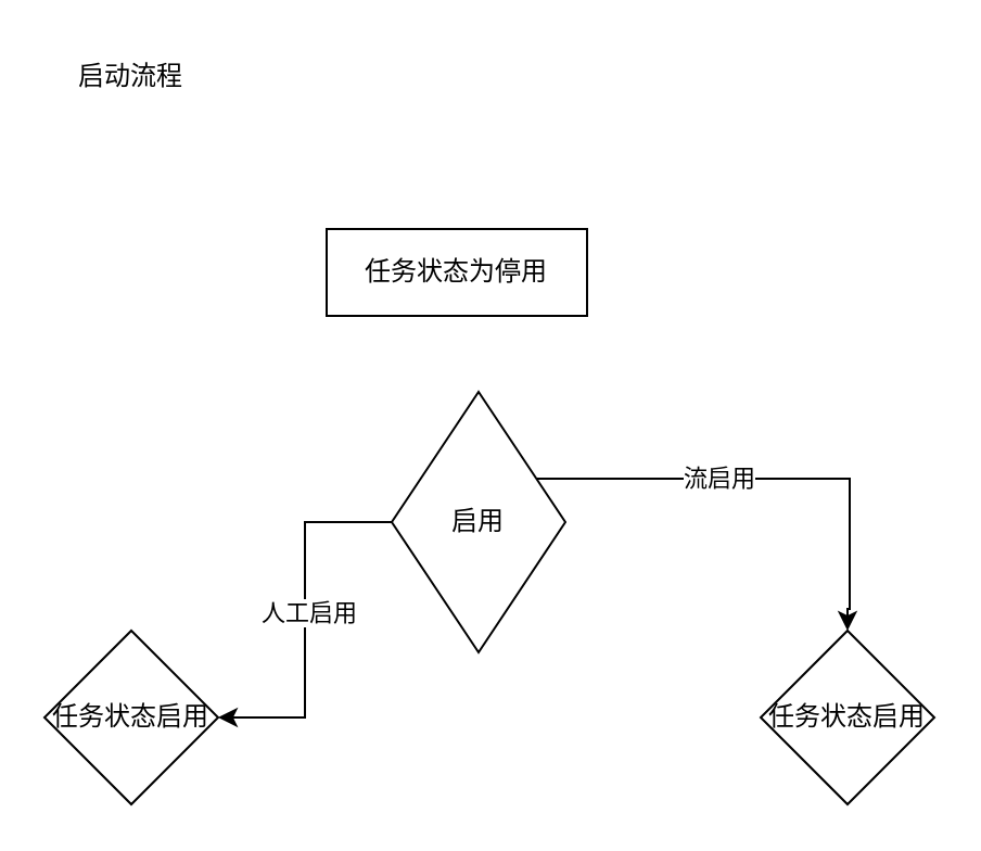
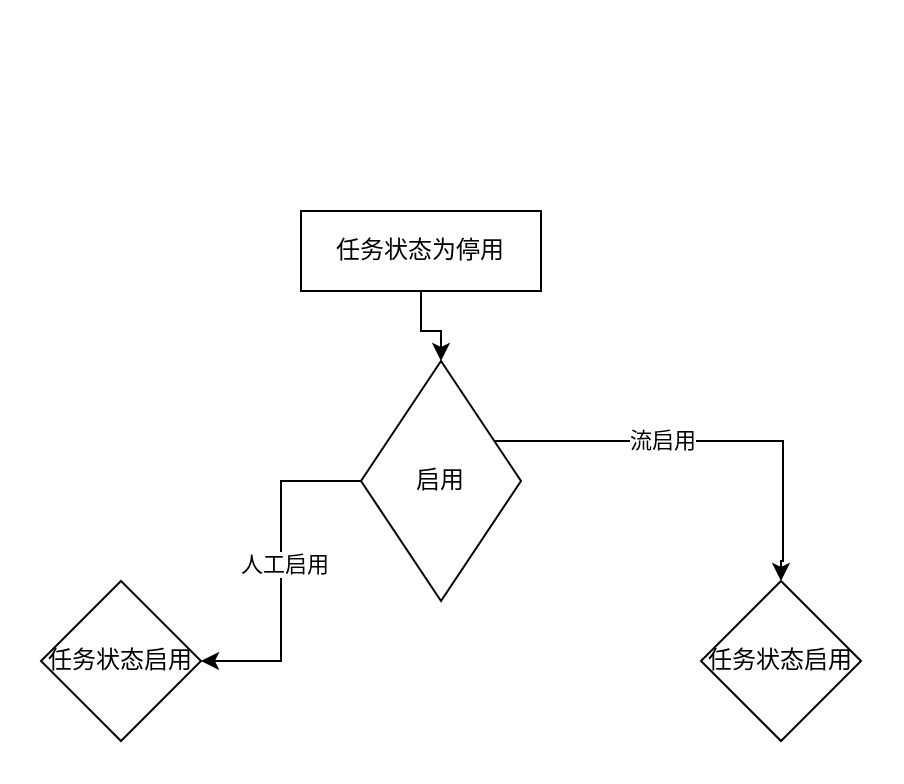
  <mxCell id="0" />
  <mxCell id="1" parent="0" />
+ <mxCell id="2" value="" style="edgeStyle=orthogonalEdgeStyle;rounded=0;orthogonalLoop=1;jettySize=auto;html=1;" edge="1" parent="1" source="3" target="9"><mxGeometry relative="1" as="geometry" /></mxCell>
  <mxCell id="3" value="任务状态为停用" style="rounded=0;whiteSpace=wrap;html=1;" parent="1" vertex="1"><mxGeometry x="150" y="105" width="120" height="40" as="geometry" /></mxCell>
- <mxCell id="4" value="启动流程" style="text;html=1;align=center;verticalAlign=middle;whiteSpace=wrap;rounded=0;" vertex="1" parent="1"><mxGeometry x="30" y="20" width="60" height="30" as="geometry" /></mxCell>
  <mxCell id="5" value="" style="edgeStyle=orthogonalEdgeStyle;rounded=0;orthogonalLoop=1;jettySize=auto;html=1;entryX=0.5;entryY=0;entryDx=0;entryDy=0;" edge="1" parent="1" source="9" target="10"><mxGeometry relative="1" as="geometry"><mxPoint x="370" y="270" as="targetPoint" /><Array as="points"><mxPoint x="391" y="220" /><mxPoint x="391" y="280" /></Array></mxGeometry></mxCell>
  <mxCell id="6" value="流启用" style="edgeLabel;html=1;align=center;verticalAlign=middle;resizable=0;points=[];" vertex="1" connectable="0" parent="5"><mxGeometry x="-0.217" y="1" relative="1" as="geometry"><mxPoint as="offset" /></mxGeometry></mxCell>
  <mxCell id="7" style="edgeStyle=orthogonalEdgeStyle;rounded=0;orthogonalLoop=1;jettySize=auto;html=1;exitX=0;exitY=0.5;exitDx=0;exitDy=0;" edge="1" parent="1" source="9" target="11"><mxGeometry relative="1" as="geometry" /></mxCell>
  <mxCell id="8" value="人工启用" style="edgeLabel;html=1;align=center;verticalAlign=middle;resizable=0;points=[];" vertex="1" connectable="0" parent="7"><mxGeometry x="-0.045" y="1" relative="1" as="geometry"><mxPoint as="offset" /></mxGeometry></mxCell>
  <mxCell id="9" value="启用" style="rhombus;whiteSpace=wrap;html=1;rounded=0;" vertex="1" parent="1"><mxGeometry x="180" y="180" width="80" height="120" as="geometry" /></mxCell>
  <mxCell id="10" value="任务状态启用" style="rhombus;whiteSpace=wrap;html=1;rounded=0;" vertex="1" parent="1"><mxGeometry x="350" y="290" width="80" height="80" as="geometry" /></mxCell>
  <mxCell id="11" value="任务状态启用" style="rhombus;whiteSpace=wrap;html=1;rounded=0;" vertex="1" parent="1"><mxGeometry x="20" y="290" width="80" height="80" as="geometry" /></mxCell>
